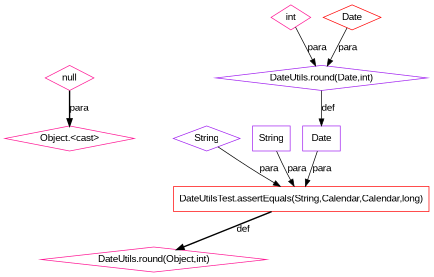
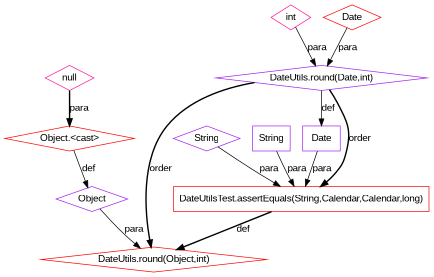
  digraph {
    fontname="Liberation Sans"
    node [color=purple fontname="Liberation Sans" shape=diamond]
    edge [fontname="Liberation Sans" style=solid]
    n1 [color=red label="DateUtilsTest.assertEquals(String,Calendar,Calendar,long)" shape=box]
-   n2 [color=deeppink label="DateUtils.round(Object,int)"]
+   n2 [color=red label="DateUtils.round(Object,int)"]
    n3 [label=Date shape=box]
    n4 [label="DateUtils.round(Date,int)"]
    n5 [label=String]
    n6 [color=deeppink label=int]
-   n8 [color=deeppink label="Object.<cast>"]
+   n7 [label=Object]
+   n8 [color=red label="Object.<cast>"]
    n9 [color=deeppink label=null]
    n10 [color=red label=Date]
    n11 [label=String shape=box]
    n1 -> n2 [label=def style=bold]
    n3 -> n1 [label=para]
+   n4 -> n1 [label=order style=bold]
+   n4 -> n2 [label=order style=bold]
    n4 -> n3 [label=def]
    n5 -> n1 [label=para]
    n6 -> n4 [label=para]
+   n7 -> n2 [label=para]
+   n8 -> n7 [label=def]
    n9 -> n8 [label=para style=bold]
    n10 -> n4 [label=para]
    n11 -> n1 [label=para]
  }
